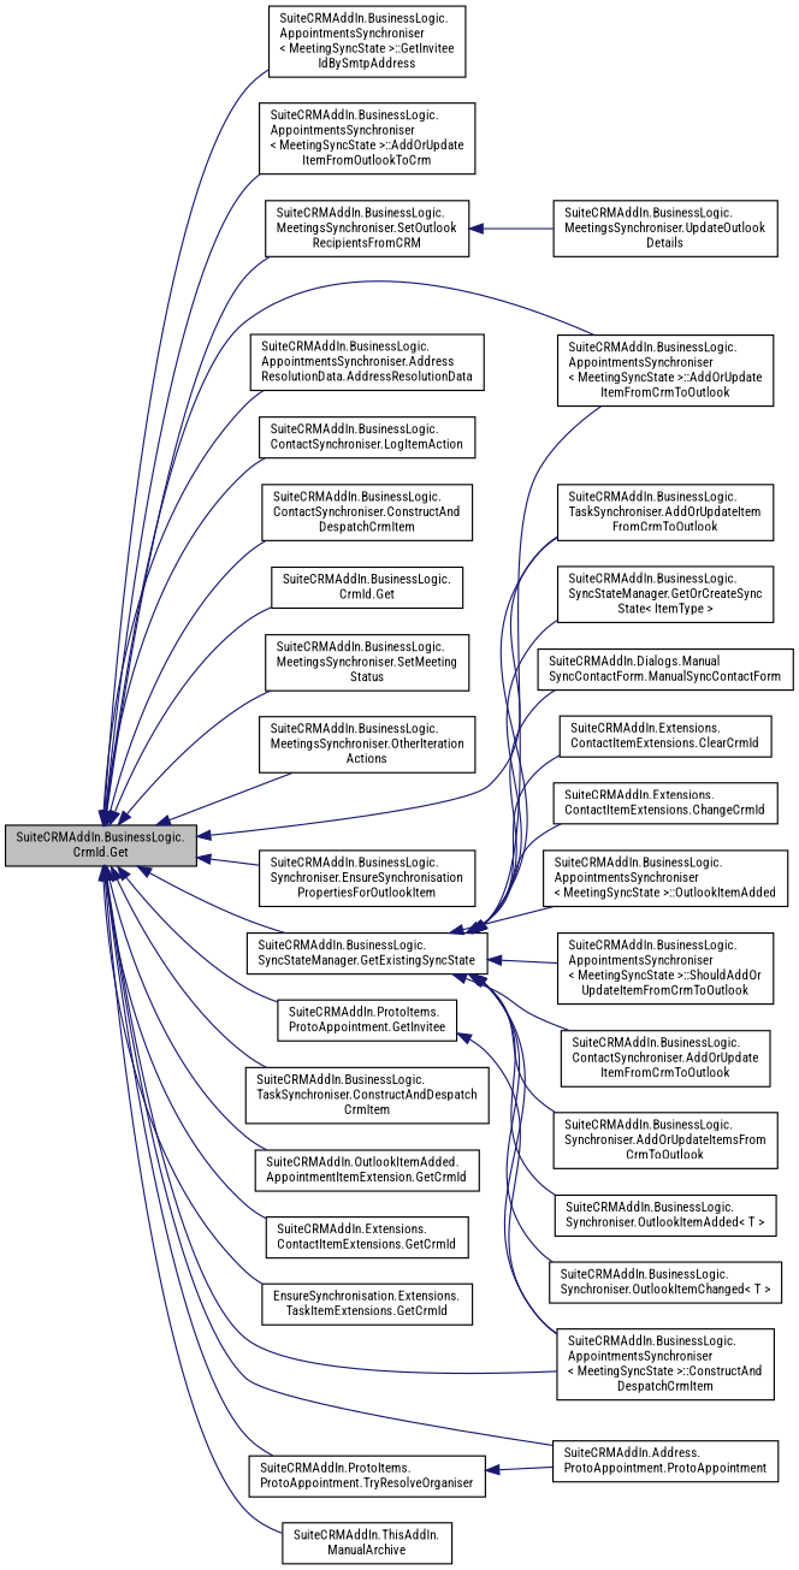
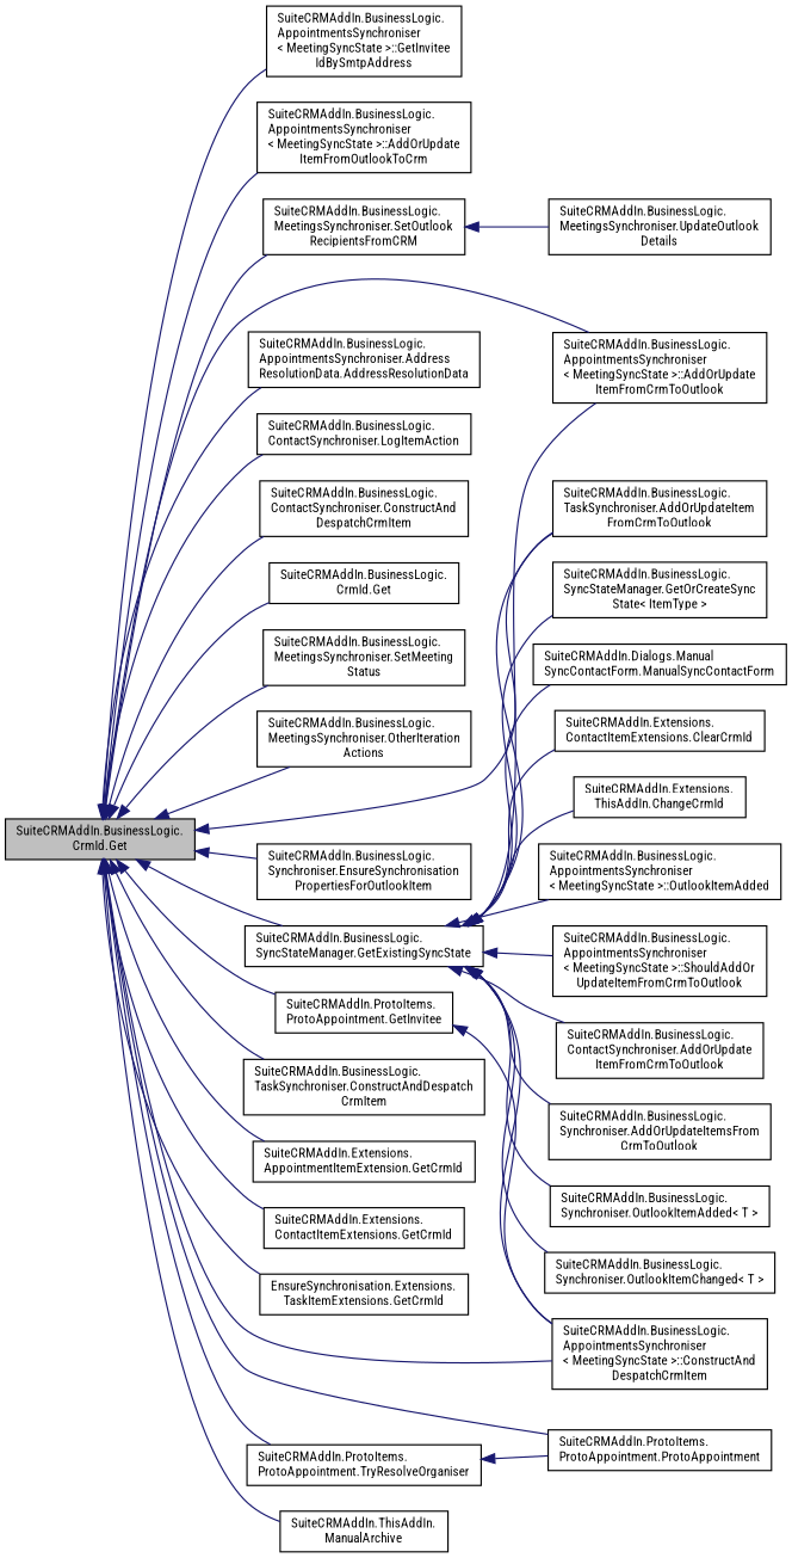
  digraph {
    fontname="Roboto Condensed"
    rankdir=LR
    node [color=black fillcolor=white fontname="Roboto Condensed" fontsize=10 shape=record style=filled]
    edge [color=midnightblue dir=back fontname="Roboto Condensed" fontsize=10 labelfontname=Helvetica labelfontsize=10 style=solid]
    n1 [fillcolor=grey75 fontcolor=black height=0.2 label="SuiteCRMAddIn.BusinessLogic.\lCrmId.Get" width=0.4]
    n2 [height=0.2 label="SuiteCRMAddIn.BusinessLogic.\lAppointmentsSynchroniser\l\< MeetingSyncState \>::GetInvitee\lIdBySmtpAddress" width=0.4]
    n3 [height=0.2 label="SuiteCRMAddIn.BusinessLogic.\lAppointmentsSynchroniser\l\< MeetingSyncState \>::AddOrUpdate\lItemFromOutlookToCrm" width=0.4]
    n4 [height=0.2 label="SuiteCRMAddIn.BusinessLogic.\lAppointmentsSynchroniser\l\< MeetingSyncState \>::ConstructAnd\lDespatchCrmItem" width=0.4]
    n5 [height=0.2 label="SuiteCRMAddIn.BusinessLogic.\lAppointmentsSynchroniser\l\< MeetingSyncState \>::AddOrUpdate\lItemFromCrmToOutlook" width=0.4]
    n6 [height=0.2 label="SuiteCRMAddIn.BusinessLogic.\lAppointmentsSynchroniser.Address\lResolutionData.AddressResolutionData" width=0.4]
    n7 [height=0.2 label="SuiteCRMAddIn.BusinessLogic.\lContactSynchroniser.LogItemAction" width=0.4]
    n8 [height=0.2 label="SuiteCRMAddIn.BusinessLogic.\lContactSynchroniser.ConstructAnd\lDespatchCrmItem" width=0.4]
    n9 [height=0.2 label="SuiteCRMAddIn.BusinessLogic.\lCrmId.Get" width=0.4]
    n10 [height=0.2 label="SuiteCRMAddIn.BusinessLogic.\lMeetingsSynchroniser.SetMeeting\lStatus" width=0.4]
    n11 [height=0.2 label="SuiteCRMAddIn.BusinessLogic.\lMeetingsSynchroniser.OtherIteration\lActions" width=0.4]
    n12 [height=0.2 label="SuiteCRMAddIn.BusinessLogic.\lMeetingsSynchroniser.SetOutlook\lRecipientsFromCRM" width=0.4]
    n13 [height=0.2 label="SuiteCRMAddIn.BusinessLogic.\lSynchroniser.EnsureSynchronisation\lPropertiesForOutlookItem" width=0.4]
    n14 [height=0.2 label="SuiteCRMAddIn.BusinessLogic.\lSyncStateManager.GetExistingSyncState" width=0.4]
    n15 [height=0.2 label="SuiteCRMAddIn.BusinessLogic.\lTaskSynchroniser.AddOrUpdateItem\lFromCrmToOutlook" width=0.4]
    n16 [height=0.2 label="SuiteCRMAddIn.BusinessLogic.\lTaskSynchroniser.ConstructAndDespatch\lCrmItem" width=0.4]
-   n17 [height=0.2 label="SuiteCRMAddIn.OutlookItemAdded.\lAppointmentItemExtension.GetCrmId" width=0.4]
+   n17 [height=0.2 label="SuiteCRMAddIn.Extensions.\lAppointmentItemExtension.GetCrmId" width=0.4]
    n18 [height=0.2 label="SuiteCRMAddIn.Extensions.\lContactItemExtensions.GetCrmId" width=0.4]
    n19 [height=0.2 label="EnsureSynchronisation.Extensions.\lTaskItemExtensions.GetCrmId" width=0.4]
-   n20 [height=0.2 label="SuiteCRMAddIn.Address.\lProtoAppointment.ProtoAppointment" width=0.4]
+   n20 [height=0.2 label="SuiteCRMAddIn.ProtoItems.\lProtoAppointment.ProtoAppointment" width=0.4]
    n21 [height=0.2 label="SuiteCRMAddIn.ProtoItems.\lProtoAppointment.TryResolveOrganiser" width=0.4]
    n22 [height=0.2 label="SuiteCRMAddIn.ProtoItems.\lProtoAppointment.GetInvitee" width=0.4]
    n23 [height=0.2 label="SuiteCRMAddIn.ThisAddIn.\lManualArchive" width=0.4]
    n24 [height=0.2 label="SuiteCRMAddIn.BusinessLogic.\lMeetingsSynchroniser.UpdateOutlook\lDetails" width=0.4]
    n25 [height=0.2 label="SuiteCRMAddIn.BusinessLogic.\lAppointmentsSynchroniser\l\< MeetingSyncState \>::OutlookItemAdded" width=0.4]
    n26 [height=0.2 label="SuiteCRMAddIn.BusinessLogic.\lAppointmentsSynchroniser\l\< MeetingSyncState \>::ShouldAddOr\lUpdateItemFromCrmToOutlook" width=0.4]
    n27 [height=0.2 label="SuiteCRMAddIn.BusinessLogic.\lContactSynchroniser.AddOrUpdate\lItemFromCrmToOutlook" width=0.4]
    n28 [height=0.2 label="SuiteCRMAddIn.BusinessLogic.\lSynchroniser.AddOrUpdateItemsFrom\lCrmToOutlook" width=0.4]
    n29 [height=0.2 label="SuiteCRMAddIn.BusinessLogic.\lSynchroniser.OutlookItemAdded\< T \>" width=0.4]
    n30 [height=0.2 label="SuiteCRMAddIn.BusinessLogic.\lSynchroniser.OutlookItemChanged\< T \>" width=0.4]
    n31 [height=0.2 label="SuiteCRMAddIn.BusinessLogic.\lSyncStateManager.GetOrCreateSync\lState\< ItemType \>" width=0.4]
    n32 [height=0.2 label="SuiteCRMAddIn.Dialogs.Manual\lSyncContactForm.ManualSyncContactForm" width=0.4]
    n33 [height=0.2 label="SuiteCRMAddIn.Extensions.\lContactItemExtensions.ClearCrmId" width=0.4]
-   n34 [height=0.2 label="SuiteCRMAddIn.Extensions.\lContactItemExtensions.ChangeCrmId" width=0.4]
+   n34 [height=0.2 label="SuiteCRMAddIn.Extensions.\lThisAddIn.ChangeCrmId" width=0.4]
    n1 -> n2
    n1 -> n3
    n1 -> n4
    n1 -> n5
    n1 -> n6
    n1 -> n7
    n1 -> n8
    n1 -> n9
    n1 -> n10
    n1 -> n11
    n1 -> n12
    n1 -> n13
    n1 -> n14
    n1 -> n15
    n1 -> n16
    n1 -> n17
    n1 -> n18
    n1 -> n19
    n1 -> n20
    n1 -> n21
    n1 -> n22
    n1 -> n23
    n12 -> n24
    n14 -> n4
    n14 -> n5
    n14 -> n15
    n14 -> n25
    n14 -> n26
    n14 -> n27
    n14 -> n28
    n14 -> n29
    n14 -> n30
    n14 -> n31
    n14 -> n32
    n14 -> n33
    n14 -> n34
    n21 -> n20
    n22 -> n4
  }
